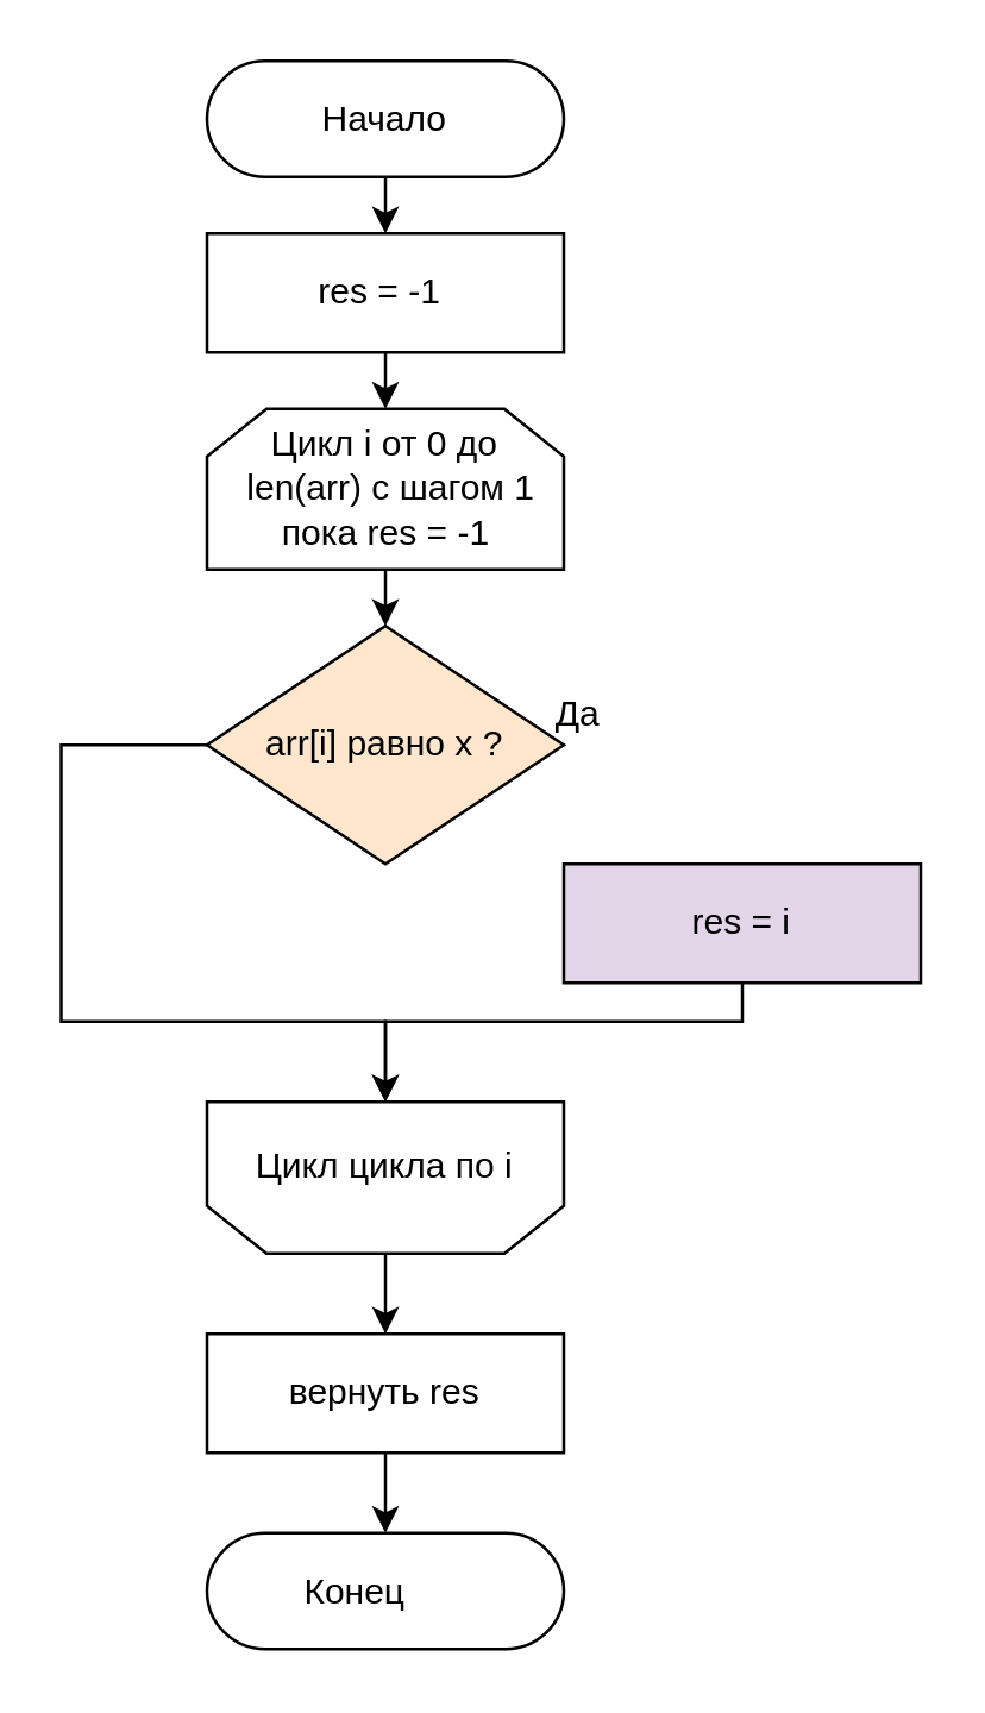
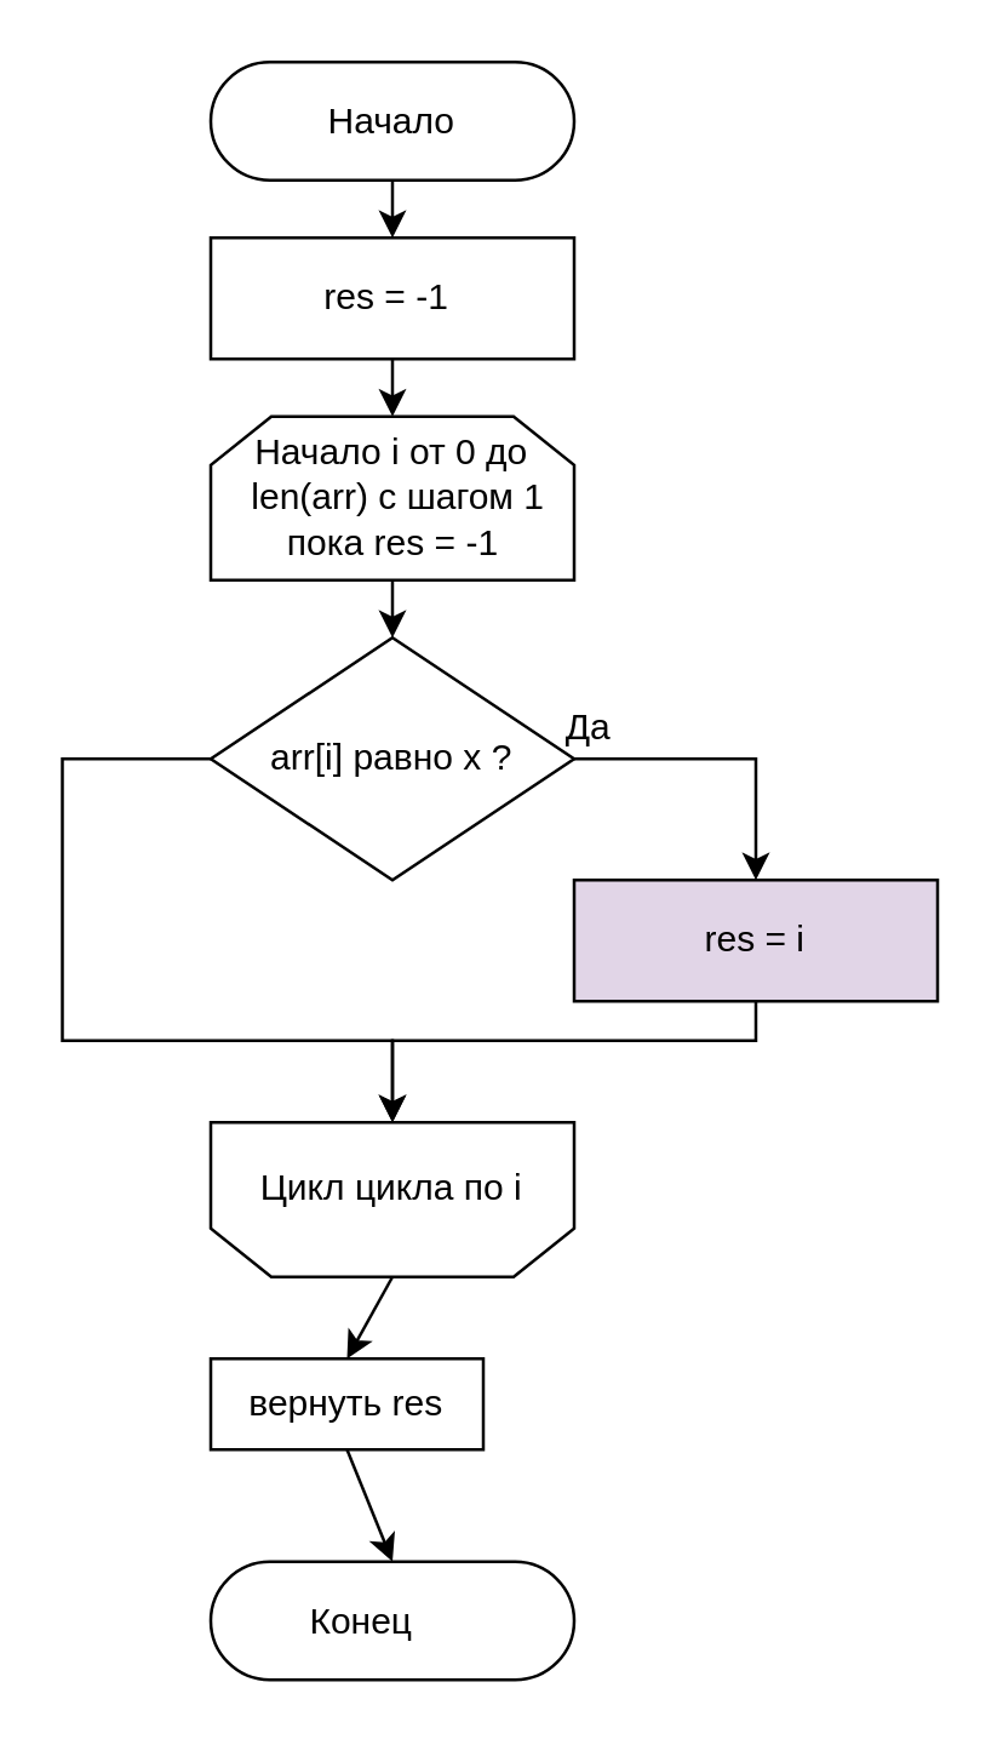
  <mxCell id="0" />
  <mxCell id="1" parent="0" />
  <mxCell id="2" value="" style="shape=loopLimit;whiteSpace=wrap;html=1;" parent="1" vertex="1"><mxGeometry x="69" y="137" width="120" height="54" as="geometry" /></mxCell>
  <mxCell id="3" value="" style="rounded=1;whiteSpace=wrap;html=1;arcSize=50;" parent="1" vertex="1"><mxGeometry x="69" y="20" width="120" height="39" as="geometry" /></mxCell>
  <mxCell id="4" value="res = i" style="rounded=0;whiteSpace=wrap;html=1;fillColor=#e1d5e7;" parent="1" vertex="1"><mxGeometry x="189" y="290" width="120" height="40" as="geometry" /></mxCell>
  <mxCell id="5" value="" style="shape=loopLimit;verticalAlign=middle;rounded=0;rotation=-180;editable=1;movable=1;resizable=1;rotatable=1;deletable=1;connectable=1;horizontal=1;whiteSpace=wrap;html=1;" parent="1" vertex="1"><mxGeometry x="69" y="370" width="120" height="51" as="geometry" /></mxCell>
  <mxCell id="6" value="Цикл цикла по i" style="text;html=1;strokeColor=none;fillColor=none;align=center;verticalAlign=middle;whiteSpace=wrap;rounded=0;" parent="1" vertex="1"><mxGeometry x="69" y="377" width="120" height="30" as="geometry" /></mxCell>
  <mxCell id="7" value="" style="rounded=1;whiteSpace=wrap;html=1;arcSize=50;" parent="1" vertex="1"><mxGeometry x="69" y="515" width="120" height="39" as="geometry" /></mxCell>
  <mxCell id="8" value="" style="endArrow=classic;html=1;rounded=0;exitX=0.5;exitY=1;exitDx=0;exitDy=0;edgeStyle=orthogonalEdgeStyle;entryX=0.5;entryY=1;entryDx=0;entryDy=0;" parent="1" source="4" target="5" edge="1"><mxGeometry width="50" height="50" relative="1" as="geometry"><mxPoint x="50" y="396" as="sourcePoint" /><mxPoint x="80" y="328" as="targetPoint" /><Array as="points"><mxPoint x="249" y="343" /><mxPoint x="129" y="343" /></Array></mxGeometry></mxCell>
  <mxCell id="9" value="" style="endArrow=classic;html=1;rounded=0;exitX=0.5;exitY=0;exitDx=0;exitDy=0;entryX=0.5;entryY=0;entryDx=0;entryDy=0;" parent="1" source="5" target="14" edge="1"><mxGeometry width="50" height="50" relative="1" as="geometry"><mxPoint x="50" y="420" as="sourcePoint" /><mxPoint x="129" y="431" as="targetPoint" /></mxGeometry></mxCell>
  <mxCell id="10" value="Начало" style="text;html=1;strokeColor=none;fillColor=none;align=center;verticalAlign=middle;whiteSpace=wrap;rounded=0;" parent="1" vertex="1"><mxGeometry x="99" y="24.5" width="60" height="30" as="geometry" /></mxCell>
- <mxCell id="11" value="Цикл i от 0 до" style="text;html=1;strokeColor=none;fillColor=none;align=center;verticalAlign=middle;whiteSpace=wrap;rounded=0;" parent="1" vertex="1"><mxGeometry x="58" y="134" width="142" height="30" as="geometry" /></mxCell>
+ <mxCell id="11" value="Начало i от 0 до" style="text;html=1;strokeColor=none;fillColor=none;align=center;verticalAlign=middle;whiteSpace=wrap;rounded=0;" parent="1" vertex="1"><mxGeometry x="58" y="134" width="142" height="30" as="geometry" /></mxCell>
  <mxCell id="12" value="&amp;nbsp;len(arr) с шагом 1" style="text;html=1;strokeColor=none;fillColor=none;align=center;verticalAlign=middle;whiteSpace=wrap;rounded=0;" parent="1" vertex="1"><mxGeometry x="62.5" y="149" width="133" height="30" as="geometry" /></mxCell>
  <mxCell id="13" value="Конец" style="text;html=1;strokeColor=none;fillColor=none;align=center;verticalAlign=middle;whiteSpace=wrap;rounded=0;" parent="1" vertex="1"><mxGeometry x="89" y="519.5" width="60" height="30" as="geometry" /></mxCell>
- <mxCell id="14" value="вернуть res" style="rounded=0;whiteSpace=wrap;html=1;" vertex="1" parent="1"><mxGeometry x="69" y="448" width="120" height="40" as="geometry" /></mxCell>
+ <mxCell id="14" value="вернуть res" style="rounded=0;whiteSpace=wrap;html=1;" vertex="1" parent="1"><mxGeometry x="69" y="448" width="90" height="30" as="geometry" /></mxCell>
  <mxCell id="15" value="res = -1&amp;nbsp;" style="rounded=0;whiteSpace=wrap;html=1;" vertex="1" parent="1"><mxGeometry x="69" y="78" width="120" height="40" as="geometry" /></mxCell>
- <mxCell id="16" value="arr[i] равно x ?" style="rhombus;whiteSpace=wrap;html=1;fillColor=#ffe6cc;" vertex="1" parent="1"><mxGeometry x="69" y="210" width="120" height="80" as="geometry" /></mxCell>
+ <mxCell id="16" value="arr[i] равно x ?" style="rhombus;whiteSpace=wrap;html=1;" vertex="1" parent="1"><mxGeometry x="69" y="210" width="120" height="80" as="geometry" /></mxCell>
+ <mxCell id="17" value="" style="endArrow=classic;html=1;exitX=1;exitY=0.5;exitDx=0;exitDy=0;entryX=0.5;entryY=0;entryDx=0;entryDy=0;edgeStyle=orthogonalEdgeStyle;rounded=0;" edge="1" parent="1" source="16" target="4"><mxGeometry width="50" height="50" relative="1" as="geometry"><mxPoint x="231" y="377" as="sourcePoint" /><mxPoint x="281" y="327" as="targetPoint" /></mxGeometry></mxCell>
  <mxCell id="18" value="Да" style="text;html=1;strokeColor=none;fillColor=none;align=center;verticalAlign=middle;whiteSpace=wrap;rounded=0;" vertex="1" parent="1"><mxGeometry x="164" y="225" width="60" height="30" as="geometry" /></mxCell>
  <mxCell id="19" value="пока res = -1" style="text;html=1;strokeColor=none;fillColor=none;align=center;verticalAlign=middle;whiteSpace=wrap;rounded=0;" vertex="1" parent="1"><mxGeometry x="76.5" y="164" width="105" height="30" as="geometry" /></mxCell>
  <mxCell id="20" value="" style="endArrow=classic;html=1;rounded=0;exitX=0.5;exitY=1;exitDx=0;exitDy=0;entryX=0.5;entryY=0;entryDx=0;entryDy=0;" edge="1" parent="1" source="3" target="15"><mxGeometry width="50" height="50" relative="1" as="geometry"><mxPoint x="224" y="311" as="sourcePoint" /><mxPoint x="274" y="261" as="targetPoint" /></mxGeometry></mxCell>
  <mxCell id="21" value="" style="endArrow=classic;html=1;rounded=0;exitX=0.5;exitY=1;exitDx=0;exitDy=0;entryX=0.5;entryY=0;entryDx=0;entryDy=0;" edge="1" parent="1" source="15" target="2"><mxGeometry width="50" height="50" relative="1" as="geometry"><mxPoint x="224" y="311" as="sourcePoint" /><mxPoint x="440" y="165" as="targetPoint" /></mxGeometry></mxCell>
  <mxCell id="22" value="" style="endArrow=classic;html=1;rounded=0;entryX=0.5;entryY=0;entryDx=0;entryDy=0;exitX=0.5;exitY=1;exitDx=0;exitDy=0;" edge="1" parent="1" source="2" target="16"><mxGeometry width="50" height="50" relative="1" as="geometry"><mxPoint x="81" y="223" as="sourcePoint" /><mxPoint x="134" y="173" as="targetPoint" /></mxGeometry></mxCell>
  <mxCell id="23" value="" style="endArrow=classic;html=1;rounded=0;exitX=0;exitY=0.5;exitDx=0;exitDy=0;entryX=0.5;entryY=1;entryDx=0;entryDy=0;edgeStyle=orthogonalEdgeStyle;" edge="1" parent="1" source="16" target="5"><mxGeometry width="50" height="50" relative="1" as="geometry"><mxPoint x="121" y="373" as="sourcePoint" /><mxPoint x="171" y="323" as="targetPoint" /><Array as="points"><mxPoint x="20" y="250" /><mxPoint x="20" y="343" /><mxPoint x="129" y="343" /></Array></mxGeometry></mxCell>
  <mxCell id="24" value="" style="endArrow=classic;html=1;rounded=0;exitX=0.5;exitY=1;exitDx=0;exitDy=0;entryX=0.5;entryY=0;entryDx=0;entryDy=0;" edge="1" parent="1" source="14" target="7"><mxGeometry width="50" height="50" relative="1" as="geometry"><mxPoint x="120" y="430" as="sourcePoint" /><mxPoint x="170" y="380" as="targetPoint" /></mxGeometry></mxCell>
